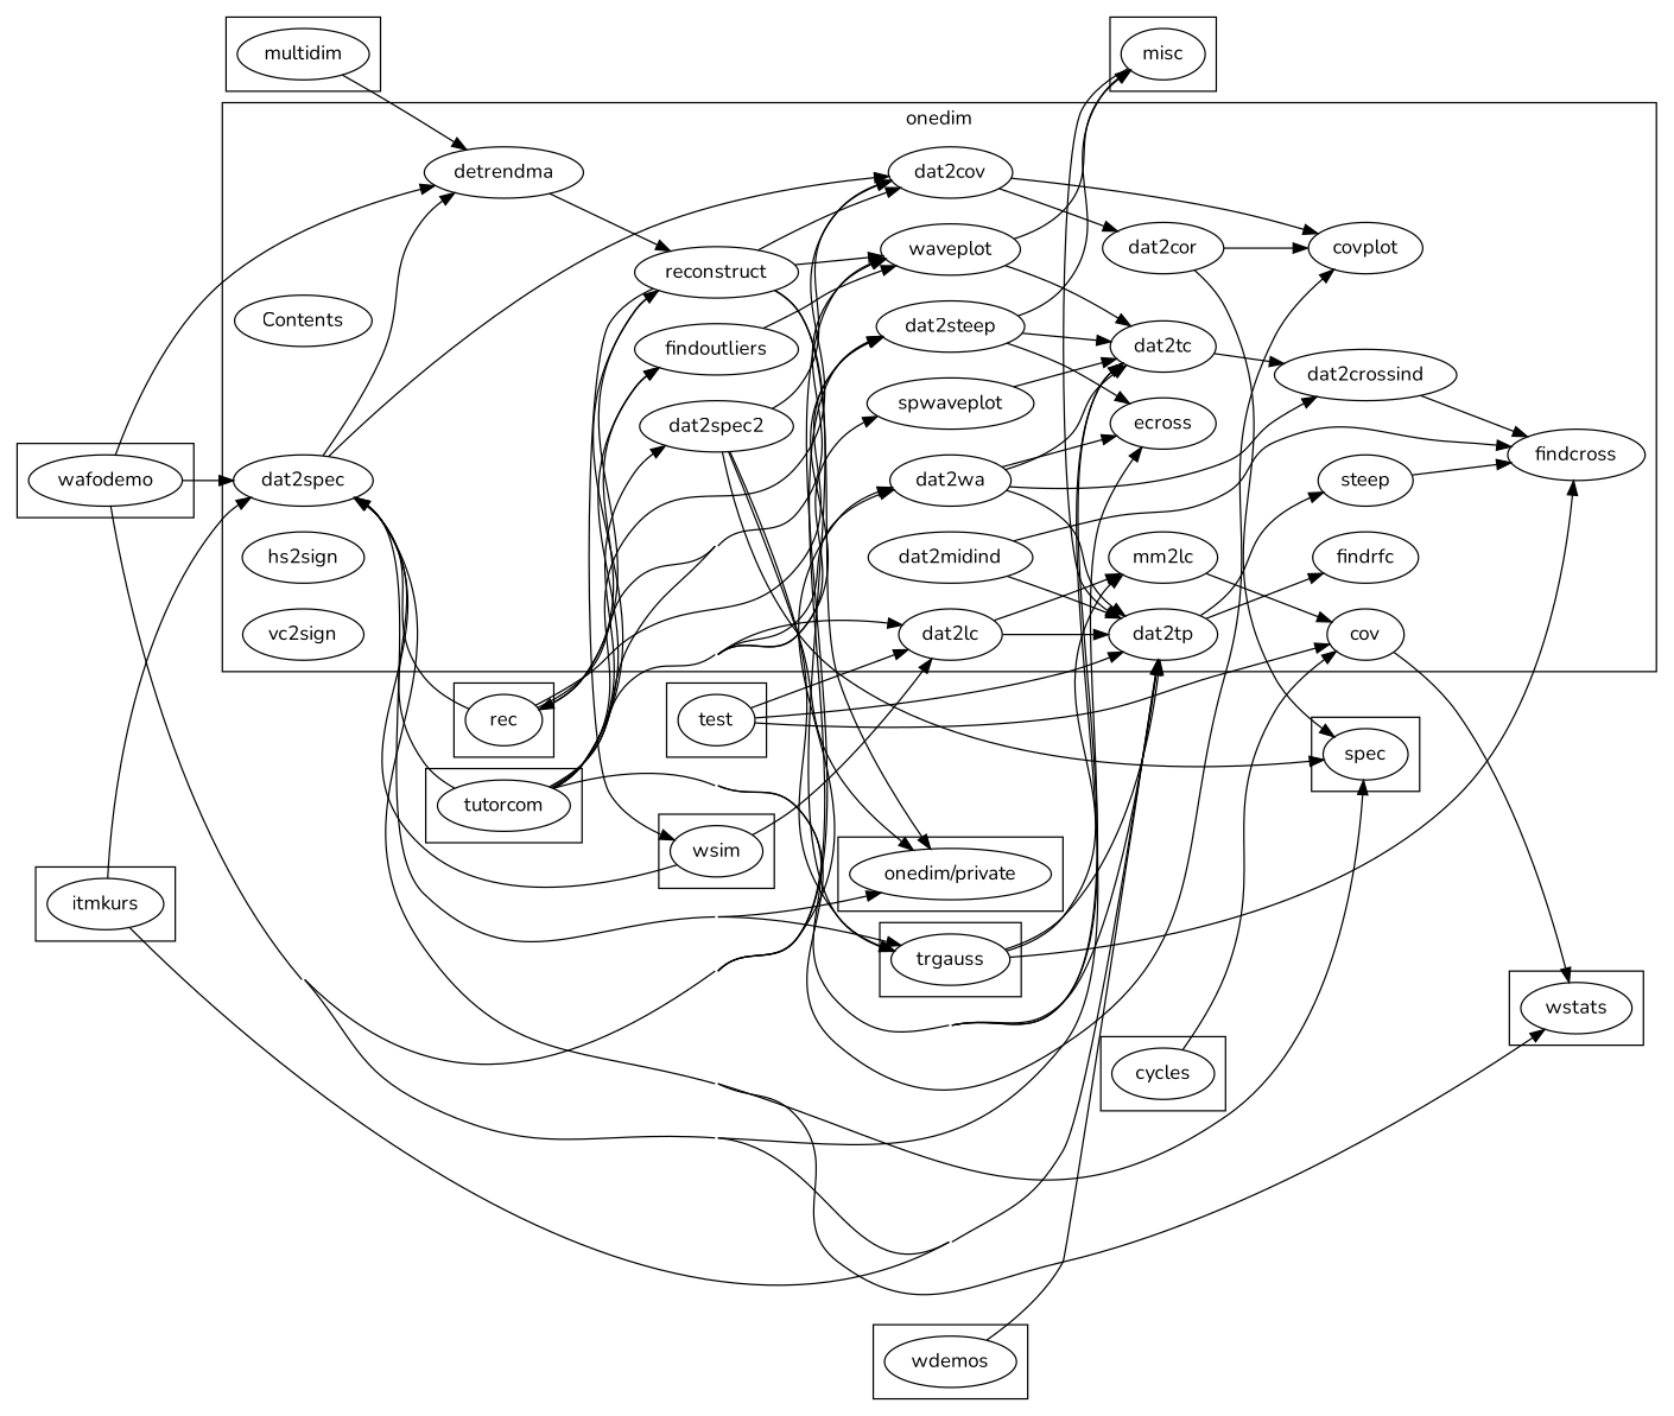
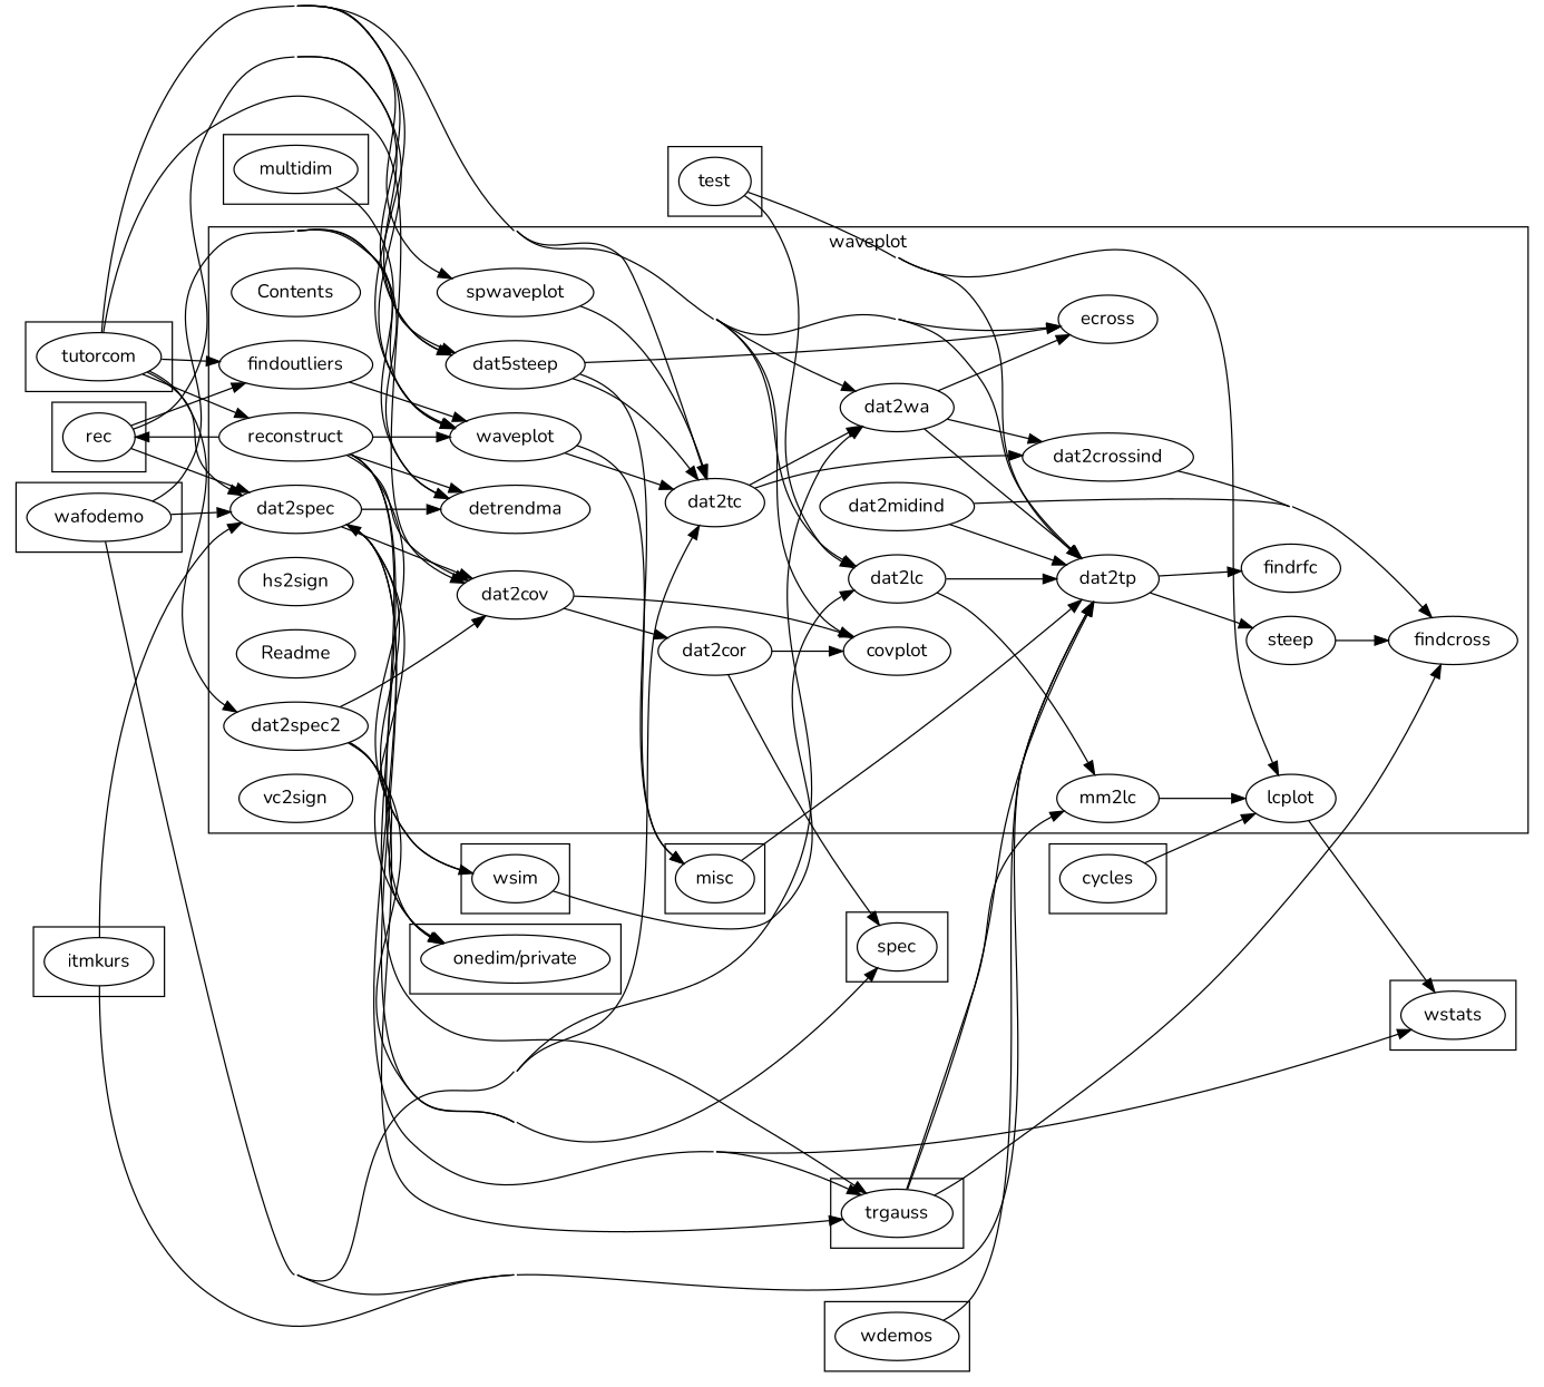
  digraph {
    concentrate=true
    fontname=Nunito
    rankdir=LR
    node [fontname=Nunito]
    edge [constraint=true fontname=Nunito]
    n1 [label=test]
    n2 [label=cycles]
    n3 [label=misc]
    n4 [label=multidim]
    n5 [label="onedim/private"]
    n6 [label=rec]
    n7 [label=tutorcom]
    n8 [label=wafodemo]
    n9 [label=spec]
    n10 [label=trgauss]
    n11 [label=wdemos]
    n12 [label=itmkurs]
    n13 [label=wsim]
    n14 [label=wstats]
    n15 [label=Contents]
    n16 [label=covplot]
    n17 [label=dat2cor]
    n18 [label=dat2cov]
    n19 [label=dat2crossind]
    n20 [label=dat2lc]
    n21 [label=dat2midind]
    n22 [label=dat2spec]
    n23 [label=dat2spec2]
-   n24 [label=dat2steep]
+   n24 [label=dat5steep]
    n25 [label=dat2tc]
    n26 [label=dat2tp]
    n27 [label=dat2wa]
    n28 [label=detrendma]
    n29 [label=ecross]
    n30 [label=findcross]
    n31 [label=steep]
    n32 [label=findoutliers]
    n33 [label=findrfc]
    n34 [label=hs2sign]
-   n35 [label=cov]
+   n35 [label=lcplot]
    n36 [label=mm2lc]
+   n37 [label=Readme]
    n38 [label=reconstruct]
    n39 [label=spwaveplot]
    n40 [label=vc2sign]
    n41 [label=waveplot]
    subgraph cluster_1 {
      n1
    }
    subgraph cluster_2 {
      n2
    }
    subgraph cluster_3 {
      n3
    }
    subgraph cluster_4 {
      n4
    }
    subgraph cluster_5 {
      n5
    }
    subgraph cluster_6 {
      n6
    }
    subgraph cluster_7 {
      n7
    }
    subgraph cluster_8 {
      n8
    }
    subgraph cluster_9 {
      n9
    }
    subgraph cluster_10 {
      n10
    }
    subgraph cluster_11 {
      n11
    }
    subgraph cluster_12 {
      n12
    }
    subgraph cluster_13 {
      n13
    }
    subgraph cluster_14 {
      n14
    }
    subgraph cluster_15 {
-     label=onedim
+     label=waveplot
      n15
      n16
      n17
      n18
      n19
      n20
      n21
      n22
      n23
      n24
      n25
      n26
      n27
      n28
      n29
      n30
      n31
      n32
      n33
      n34
      n35
      n36
+     n37
      n38
      n39
      n40
      n41
    }
    n1 -> n20
    n1 -> n26
    n1 -> n35
    n2 -> n35
    n3 -> n26
    n4 -> n28
    n6 -> n22
    n6 -> n24
    n6 -> n32
    n6 -> n41
    n7 -> n16
    n7 -> n18
    n7 -> n20
    n7 -> n22
    n7 -> n23
    n7 -> n24
    n7 -> n25
    n7 -> n26
    n7 -> n27
    n7 -> n29
    n7 -> n32
    n7 -> n38
    n7 -> n39
    n7 -> n41
    n8 -> n22
    n8 -> n24
    n8 -> n25
    n8 -> n26
    n8 -> n27
    n8 -> n28
    n8 -> n41
    n10 -> n26
    n10 -> n30
    n10 -> n36
    n11 -> n26
    n12 -> n22
    n12 -> n26
    n13 -> n20
    n13 -> n22
    n17 -> n9
    n17 -> n16
    n18 -> n16
    n18 -> n17
    n19 -> n30
    n20 -> n26
    n20 -> n36
    n21 -> n26
    n21 -> n30
    n22 -> n5
    n22 -> n9
    n22 -> n10
    n22 -> n14
    n22 -> n18
    n22 -> n28
    n23 -> n5
    n23 -> n9
    n23 -> n10
    n23 -> n18
    n24 -> n3
    n24 -> n25
    n24 -> n29
    n25 -> n19
    n26 -> n31
    n26 -> n33
    n27 -> n19
-   n27 -> n25
+   n25 -> n27
    n27 -> n26
    n27 -> n29
    n31 -> n30
    n32 -> n41
    n35 -> n14
    n36 -> n35
    n38 -> n5
    n38 -> n6
    n38 -> n10
    n38 -> n13
    n38 -> n18
-   n28 -> n38
+   n38 -> n28
    n38 -> n41
    n39 -> n25
    n41 -> n3
    n41 -> n25
  }
